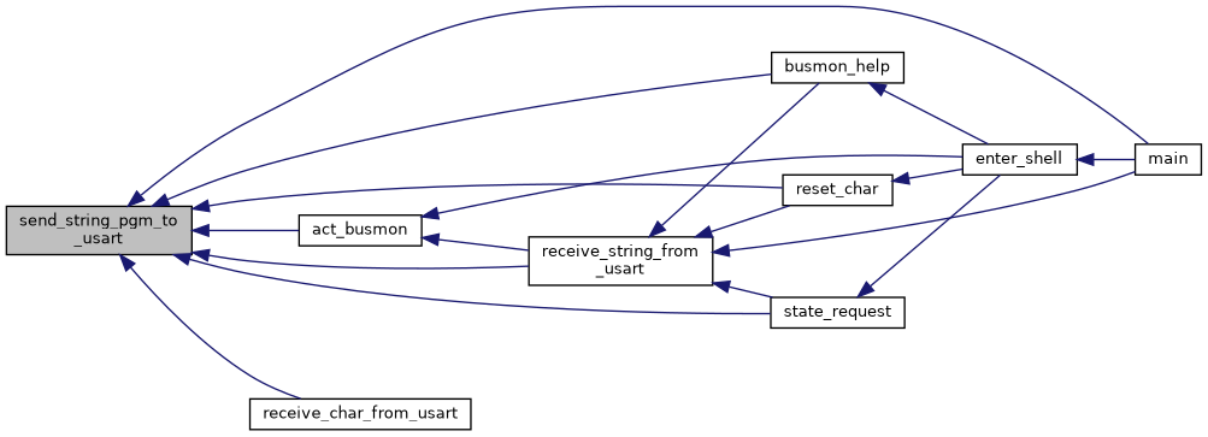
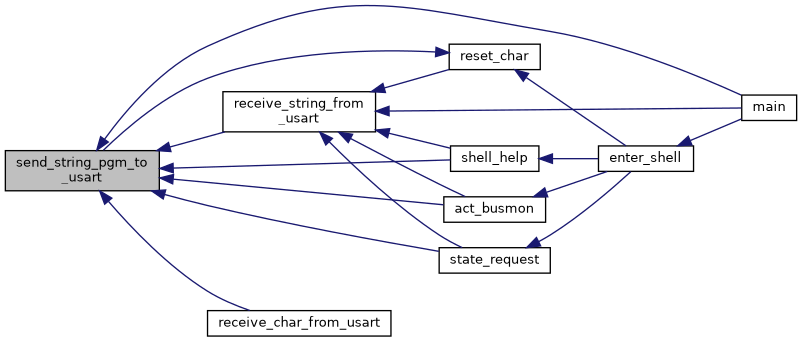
  digraph {
    rankdir=LR
    node [color=black fillcolor=white fontname=Helvetica fontsize=10 shape=record style=filled]
    edge [color=midnightblue dir=back fontname=Helvetica fontsize=10 labelfontname=Helvetica labelfontsize=10 style=solid]
    n1 [fillcolor=grey75 fontcolor=black height=0.2 label="send_string_pgm_to\l_usart" width=0.4]
    n2 [height=0.2 label=act_busmon width=0.4]
    n3 [height=0.2 label=main width=0.4]
    n4 [height=0.2 label=receive_char_from_usart width=0.4]
    n5 [height=0.2 label="receive_string_from\l_usart" width=0.4]
    n6 [height=0.2 label=reset_char width=0.4]
    n7 [height=0.2 label=state_request width=0.4]
-   n8 [height=0.2 label=busmon_help width=0.4]
+   n8 [height=0.2 label=shell_help width=0.4]
    n9 [height=0.2 label=enter_shell width=0.4]
    n1 -> n2
    n1 -> n3
    n1 -> n4
    n1 -> n5
-   n1 -> n6
+   n6 -> n1
    n1 -> n7
    n1 -> n8
    n2 -> n9
-   n2 -> n5
+   n5 -> n2
    n5 -> n3
    n5 -> n6
    n5 -> n7
    n5 -> n8
    n6 -> n9
    n7 -> n9
    n8 -> n9
    n9 -> n3
  }
